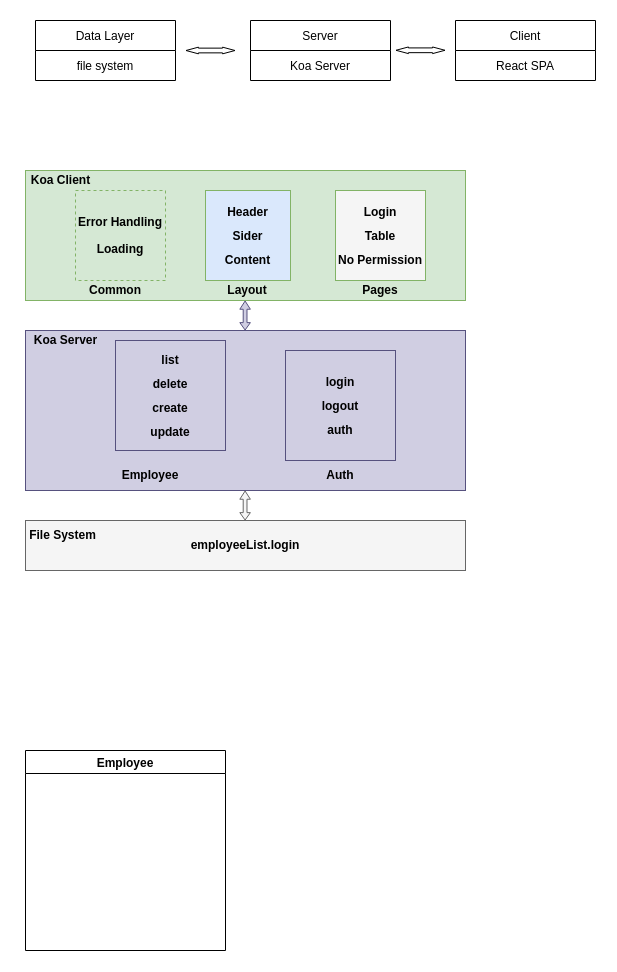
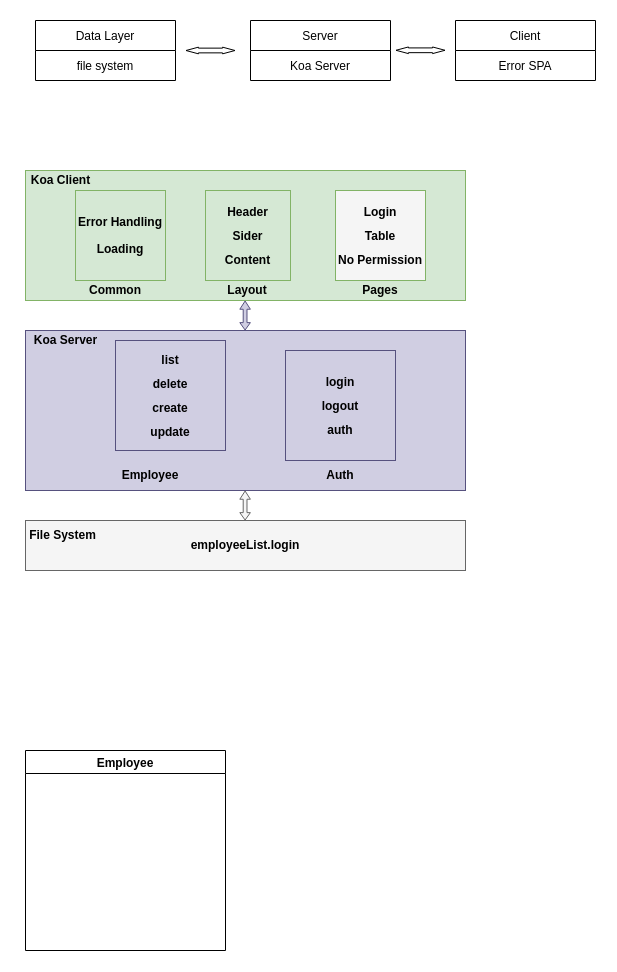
  <mxCell id="0" />
  <mxCell id="1" parent="0" />
  <mxCell id="2" value="" style="rounded=0;whiteSpace=wrap;html=1;align=center;fillColor=#d0cee2;strokeColor=#56517e;fontColor=#000000;fontStyle=1" vertex="1" parent="1"><mxGeometry x="25" y="330" width="440" height="160" as="geometry" /></mxCell>
  <mxCell id="3" value="Koa Server" style="text;html=1;align=center;verticalAlign=middle;resizable=0;points=[];autosize=1;strokeColor=none;fillColor=none;fontColor=#000000;fontStyle=1" vertex="1" parent="1"><mxGeometry x="25" y="330" width="80" height="20" as="geometry" /></mxCell>
  <mxCell id="4" value="&lt;p style=&quot;line-height: 2&quot;&gt;list&lt;br&gt;delete&lt;br&gt;create&lt;br&gt;update&lt;/p&gt;" style="rounded=0;whiteSpace=wrap;html=1;fillColor=#d0cee2;strokeColor=#56517e;fontColor=#000000;fontStyle=1" vertex="1" parent="1"><mxGeometry x="115" y="340" width="110" height="110" as="geometry" /></mxCell>
  <mxCell id="5" value="Employee" style="text;html=1;strokeColor=none;fillColor=none;align=center;verticalAlign=middle;whiteSpace=wrap;rounded=0;fontColor=#000000;fontStyle=1" vertex="1" parent="1"><mxGeometry x="120" y="460" width="60" height="30" as="geometry" /></mxCell>
  <mxCell id="6" value="&lt;p style=&quot;line-height: 2&quot;&gt;login&lt;br&gt;logout&lt;br&gt;auth&lt;/p&gt;" style="rounded=0;whiteSpace=wrap;html=1;fillColor=#d0cee2;strokeColor=#56517e;fontColor=#000000;fontStyle=1" vertex="1" parent="1"><mxGeometry x="285" y="350" width="110" height="110" as="geometry" /></mxCell>
  <mxCell id="7" value="Auth" style="text;html=1;strokeColor=none;fillColor=none;align=center;verticalAlign=middle;whiteSpace=wrap;rounded=0;fontColor=#000000;fontStyle=1" vertex="1" parent="1"><mxGeometry x="310" y="460" width="60" height="30" as="geometry" /></mxCell>
  <mxCell id="8" value="Data Layer" style="swimlane;fontStyle=0;childLayout=stackLayout;horizontal=1;startSize=30;horizontalStack=0;resizeParent=1;resizeParentMax=0;resizeLast=0;collapsible=1;marginBottom=0;" vertex="1" parent="1"><mxGeometry x="35" y="20" width="140" height="60" as="geometry" /></mxCell>
  <mxCell id="9" value="file system" style="text;strokeColor=none;fillColor=none;align=center;verticalAlign=middle;spacingLeft=4;spacingRight=4;overflow=hidden;points=[[0,0.5],[1,0.5]];portConstraint=eastwest;rotatable=0;" vertex="1" parent="8"><mxGeometry y="30" width="140" height="30" as="geometry" /></mxCell>
  <mxCell id="10" value="Server" style="swimlane;fontStyle=0;childLayout=stackLayout;horizontal=1;startSize=30;horizontalStack=0;resizeParent=1;resizeParentMax=0;resizeLast=0;collapsible=1;marginBottom=0;" vertex="1" parent="1"><mxGeometry x="250" y="20" width="140" height="60" as="geometry" /></mxCell>
  <mxCell id="11" value="Koa Server" style="text;strokeColor=none;fillColor=none;align=center;verticalAlign=middle;spacingLeft=4;spacingRight=4;overflow=hidden;points=[[0,0.5],[1,0.5]];portConstraint=eastwest;rotatable=0;" vertex="1" parent="10"><mxGeometry y="30" width="140" height="30" as="geometry" /></mxCell>
  <mxCell id="12" value="Client" style="swimlane;fontStyle=0;childLayout=stackLayout;horizontal=1;startSize=30;horizontalStack=0;resizeParent=1;resizeParentMax=0;resizeLast=0;collapsible=1;marginBottom=0;" vertex="1" parent="1"><mxGeometry x="455" y="20" width="140" height="60" as="geometry" /></mxCell>
- <mxCell id="13" value="React SPA" style="text;strokeColor=none;fillColor=none;align=center;verticalAlign=middle;spacingLeft=4;spacingRight=4;overflow=hidden;points=[[0,0.5],[1,0.5]];portConstraint=eastwest;rotatable=0;" vertex="1" parent="12"><mxGeometry y="30" width="140" height="30" as="geometry" /></mxCell>
+ <mxCell id="13" value="Error SPA" style="text;strokeColor=none;fillColor=none;align=center;verticalAlign=middle;spacingLeft=4;spacingRight=4;overflow=hidden;points=[[0,0.5],[1,0.5]];portConstraint=eastwest;rotatable=0;" vertex="1" parent="12"><mxGeometry y="30" width="140" height="30" as="geometry" /></mxCell>
  <mxCell id="14" value="" style="shape=flexArrow;endArrow=classic;startArrow=classic;html=1;rounded=0;width=4.741;endSize=3.809;endWidth=0.914;startWidth=0.914;startSize=3.809;" edge="1" parent="1"><mxGeometry width="100" height="100" relative="1" as="geometry"><mxPoint x="185" y="50" as="sourcePoint" /><mxPoint x="235" y="50" as="targetPoint" /></mxGeometry></mxCell>
  <mxCell id="15" value="" style="shape=flexArrow;endArrow=classic;startArrow=classic;html=1;rounded=0;width=4.741;endSize=3.809;endWidth=0.914;startWidth=0.914;startSize=3.809;" edge="1" parent="1"><mxGeometry width="100" height="100" relative="1" as="geometry"><mxPoint x="395" y="49.79" as="sourcePoint" /><mxPoint x="445" y="49.79" as="targetPoint" /></mxGeometry></mxCell>
  <mxCell id="16" value="employeeList.login" style="rounded=0;whiteSpace=wrap;html=1;align=center;fillColor=#f5f5f5;fontColor=#000000;strokeColor=#666666;fontStyle=1" vertex="1" parent="1"><mxGeometry x="25" y="520" width="440" height="50" as="geometry" /></mxCell>
  <mxCell id="17" value="File System" style="text;html=1;strokeColor=none;fillColor=none;align=center;verticalAlign=middle;whiteSpace=wrap;rounded=0;fontColor=#000000;fontStyle=1" vertex="1" parent="1"><mxGeometry x="25" y="520" width="75" height="30" as="geometry" /></mxCell>
  <mxCell id="18" value="Employee" style="swimlane;" vertex="1" parent="1"><mxGeometry x="25" y="750" width="200" height="200" as="geometry" /></mxCell>
  <mxCell id="19" value="" style="rounded=0;whiteSpace=wrap;html=1;align=center;fillColor=#d5e8d4;strokeColor=#82b366;fontColor=#000000;fontStyle=1" vertex="1" parent="1"><mxGeometry x="25" y="170" width="440" height="130" as="geometry" /></mxCell>
  <mxCell id="20" value="Koa Client" style="text;html=1;align=center;verticalAlign=middle;resizable=0;points=[];autosize=1;strokeColor=none;fillColor=none;fontColor=#000000;fontStyle=1" vertex="1" parent="1"><mxGeometry x="20" y="170" width="80" height="20" as="geometry" /></mxCell>
- <mxCell id="21" value="&lt;p style=&quot;line-height: 2&quot;&gt;Header&lt;br&gt;Sider&lt;br&gt;Content&lt;br&gt;&lt;/p&gt;" style="rounded=0;whiteSpace=wrap;html=1;fillColor=#dae8fc;strokeColor=#82b366;fontColor=#000000;fontStyle=1;" vertex="1" parent="1"><mxGeometry x="205" y="190" width="85" height="90" as="geometry" /></mxCell>
+ <mxCell id="21" value="&lt;p style=&quot;line-height: 2&quot;&gt;Header&lt;br&gt;Sider&lt;br&gt;Content&lt;br&gt;&lt;/p&gt;" style="rounded=0;whiteSpace=wrap;html=1;fillColor=#d5e8d4;strokeColor=#82b366;fontColor=#000000;fontStyle=1" vertex="1" parent="1"><mxGeometry x="205" y="190" width="85" height="90" as="geometry" /></mxCell>
  <mxCell id="22" value="&lt;p style=&quot;line-height: 1&quot;&gt;Login&lt;/p&gt;&lt;p style=&quot;line-height: 1&quot;&gt;Table&lt;/p&gt;&lt;p style=&quot;line-height: 1&quot;&gt;No Permission&lt;/p&gt;" style="rounded=0;whiteSpace=wrap;html=1;fillColor=#f5f5f5;strokeColor=#82b366;fontColor=#000000;fontStyle=1;" vertex="1" parent="1"><mxGeometry x="335" y="190" width="90" height="90" as="geometry" /></mxCell>
- <mxCell id="23" value="&lt;p style=&quot;line-height: 1.2&quot;&gt;Error Handling&lt;/p&gt;&lt;p style=&quot;line-height: 1.2&quot;&gt;Loading&lt;/p&gt;" style="rounded=0;whiteSpace=wrap;html=1;fillColor=#d5e8d4;strokeColor=#82b366;fontColor=#000000;fontStyle=1;dashed=1;" vertex="1" parent="1"><mxGeometry x="75" y="190" width="90" height="90" as="geometry" /></mxCell>
+ <mxCell id="23" value="&lt;p style=&quot;line-height: 1.2&quot;&gt;Error Handling&lt;/p&gt;&lt;p style=&quot;line-height: 1.2&quot;&gt;Loading&lt;/p&gt;" style="rounded=0;whiteSpace=wrap;html=1;fillColor=#d5e8d4;strokeColor=#82b366;fontColor=#000000;fontStyle=1" vertex="1" parent="1"><mxGeometry x="75" y="190" width="90" height="90" as="geometry" /></mxCell>
  <mxCell id="24" value="Common" style="text;html=1;strokeColor=none;fillColor=none;align=center;verticalAlign=middle;whiteSpace=wrap;rounded=0;fontColor=#000000;fontStyle=1" vertex="1" parent="1"><mxGeometry x="85" y="280" width="60" height="20" as="geometry" /></mxCell>
  <mxCell id="25" value="Layout" style="text;html=1;strokeColor=none;fillColor=none;align=center;verticalAlign=middle;whiteSpace=wrap;rounded=0;fontColor=#000000;fontStyle=1" vertex="1" parent="1"><mxGeometry x="217.5" y="280" width="57.5" height="20" as="geometry" /></mxCell>
  <mxCell id="26" value="Pages" style="text;html=1;strokeColor=none;fillColor=none;align=center;verticalAlign=middle;whiteSpace=wrap;rounded=0;fontColor=#000000;fontStyle=1" vertex="1" parent="1"><mxGeometry x="351.25" y="280" width="57.5" height="20" as="geometry" /></mxCell>
  <mxCell id="27" value="" style="shape=flexArrow;endArrow=classic;startArrow=classic;html=1;rounded=0;fontColor=#000000;endWidth=5.767;endSize=2.412;startWidth=5.767;startSize=2.123;width=3.789;fillColor=#d0cee2;strokeColor=#56517e;" edge="1" parent="1"><mxGeometry width="100" height="100" relative="1" as="geometry"><mxPoint x="244.6" y="330" as="sourcePoint" /><mxPoint x="244.6" y="300" as="targetPoint" /></mxGeometry></mxCell>
  <mxCell id="28" value="" style="shape=flexArrow;endArrow=classic;startArrow=classic;html=1;rounded=0;fontColor=#000000;endWidth=5.767;endSize=2.412;startWidth=5.767;startSize=2.123;width=3.789;fillColor=#f5f5f5;strokeColor=#666666;" edge="1" parent="1"><mxGeometry width="100" height="100" relative="1" as="geometry"><mxPoint x="244.6" y="520" as="sourcePoint" /><mxPoint x="244.6" y="490" as="targetPoint" /></mxGeometry></mxCell>
